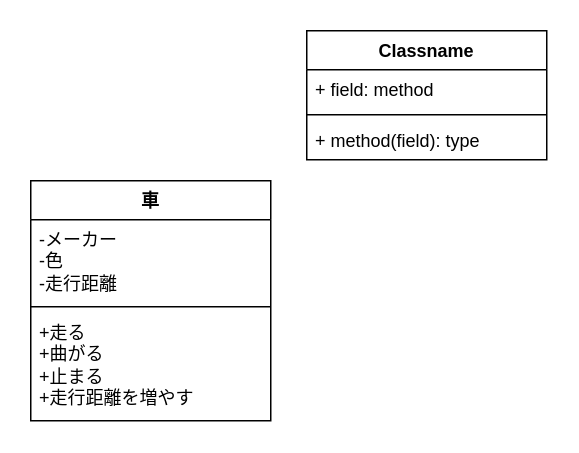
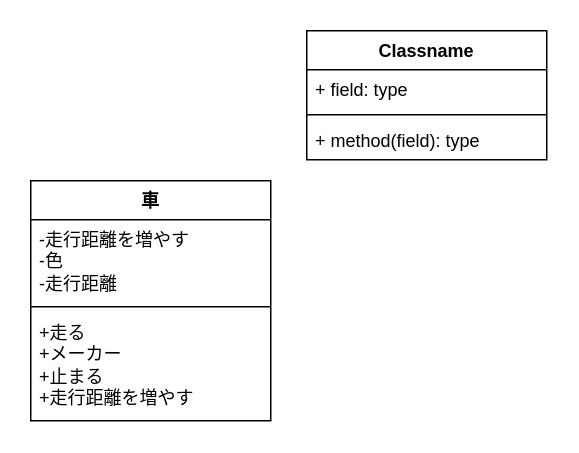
  <mxCell id="0" />
  <mxCell id="1" parent="0" />
  <mxCell id="2" value="Classname" style="swimlane;fontStyle=1;align=center;verticalAlign=top;childLayout=stackLayout;horizontal=1;startSize=26;horizontalStack=0;resizeParent=1;resizeParentMax=0;resizeLast=0;collapsible=1;marginBottom=0;whiteSpace=wrap;html=1;" parent="1" vertex="1"><mxGeometry x="204" y="20" width="160" height="86" as="geometry" /></mxCell>
- <mxCell id="3" value="+ field: method" style="text;strokeColor=none;fillColor=none;align=left;verticalAlign=top;spacingLeft=4;spacingRight=4;overflow=hidden;rotatable=0;points=[[0,0.5],[1,0.5]];portConstraint=eastwest;whiteSpace=wrap;html=1;" parent="2" vertex="1"><mxGeometry y="26" width="160" height="26" as="geometry" /></mxCell>
+ <mxCell id="3" value="+ field: type" style="text;strokeColor=none;fillColor=none;align=left;verticalAlign=top;spacingLeft=4;spacingRight=4;overflow=hidden;rotatable=0;points=[[0,0.5],[1,0.5]];portConstraint=eastwest;whiteSpace=wrap;html=1;" parent="2" vertex="1"><mxGeometry y="26" width="160" height="26" as="geometry" /></mxCell>
  <mxCell id="4" value="" style="line;strokeWidth=1;fillColor=none;align=left;verticalAlign=middle;spacingTop=-1;spacingLeft=3;spacingRight=3;rotatable=0;labelPosition=right;points=[];portConstraint=eastwest;strokeColor=inherit;" parent="2" vertex="1"><mxGeometry y="52" width="160" height="8" as="geometry" /></mxCell>
  <mxCell id="5" value="+ method(field): type" style="text;strokeColor=none;fillColor=none;align=left;verticalAlign=top;spacingLeft=4;spacingRight=4;overflow=hidden;rotatable=0;points=[[0,0.5],[1,0.5]];portConstraint=eastwest;whiteSpace=wrap;html=1;" parent="2" vertex="1"><mxGeometry y="60" width="160" height="26" as="geometry" /></mxCell>
  <mxCell id="6" value="車" style="swimlane;fontStyle=1;align=center;verticalAlign=top;childLayout=stackLayout;horizontal=1;startSize=26;horizontalStack=0;resizeParent=1;resizeParentMax=0;resizeLast=0;collapsible=1;marginBottom=0;whiteSpace=wrap;html=1;" parent="1" vertex="1"><mxGeometry x="20" y="120" width="160" height="160" as="geometry"><mxRectangle x="-270" y="-340" width="50" height="30" as="alternateBounds" /></mxGeometry></mxCell>
- <mxCell id="7" value="-メーカー&lt;div&gt;-色&lt;/div&gt;&lt;div&gt;-走行距離&lt;/div&gt;" style="text;strokeColor=none;fillColor=none;align=left;verticalAlign=top;spacingLeft=4;spacingRight=4;overflow=hidden;rotatable=0;points=[[0,0.5],[1,0.5]];portConstraint=eastwest;whiteSpace=wrap;html=1;" parent="6" vertex="1"><mxGeometry y="26" width="160" height="54" as="geometry" /></mxCell>
+ <mxCell id="7" value="-走行距離を増やす&lt;div&gt;-色&lt;/div&gt;&lt;div&gt;-走行距離&lt;/div&gt;" style="text;strokeColor=none;fillColor=none;align=left;verticalAlign=top;spacingLeft=4;spacingRight=4;overflow=hidden;rotatable=0;points=[[0,0.5],[1,0.5]];portConstraint=eastwest;whiteSpace=wrap;html=1;" parent="6" vertex="1"><mxGeometry y="26" width="160" height="54" as="geometry" /></mxCell>
  <mxCell id="8" value="" style="line;strokeWidth=1;fillColor=none;align=left;verticalAlign=middle;spacingTop=-1;spacingLeft=3;spacingRight=3;rotatable=0;labelPosition=right;points=[];portConstraint=eastwest;strokeColor=inherit;" parent="6" vertex="1"><mxGeometry y="80" width="160" height="8" as="geometry" /></mxCell>
- <mxCell id="9" value="+走る&lt;div&gt;+曲がる&lt;/div&gt;&lt;div&gt;+止まる&lt;/div&gt;&lt;div&gt;+走行距離を増やす&lt;/div&gt;" style="text;strokeColor=none;fillColor=none;align=left;verticalAlign=top;spacingLeft=4;spacingRight=4;overflow=hidden;rotatable=0;points=[[0,0.5],[1,0.5]];portConstraint=eastwest;whiteSpace=wrap;html=1;" parent="6" vertex="1"><mxGeometry y="88" width="160" height="72" as="geometry" /></mxCell>
+ <mxCell id="9" value="+走る&lt;div&gt;+メーカー&lt;/div&gt;&lt;div&gt;+止まる&lt;/div&gt;&lt;div&gt;+走行距離を増やす&lt;/div&gt;" style="text;strokeColor=none;fillColor=none;align=left;verticalAlign=top;spacingLeft=4;spacingRight=4;overflow=hidden;rotatable=0;points=[[0,0.5],[1,0.5]];portConstraint=eastwest;whiteSpace=wrap;html=1;" parent="6" vertex="1"><mxGeometry y="88" width="160" height="72" as="geometry" /></mxCell>
